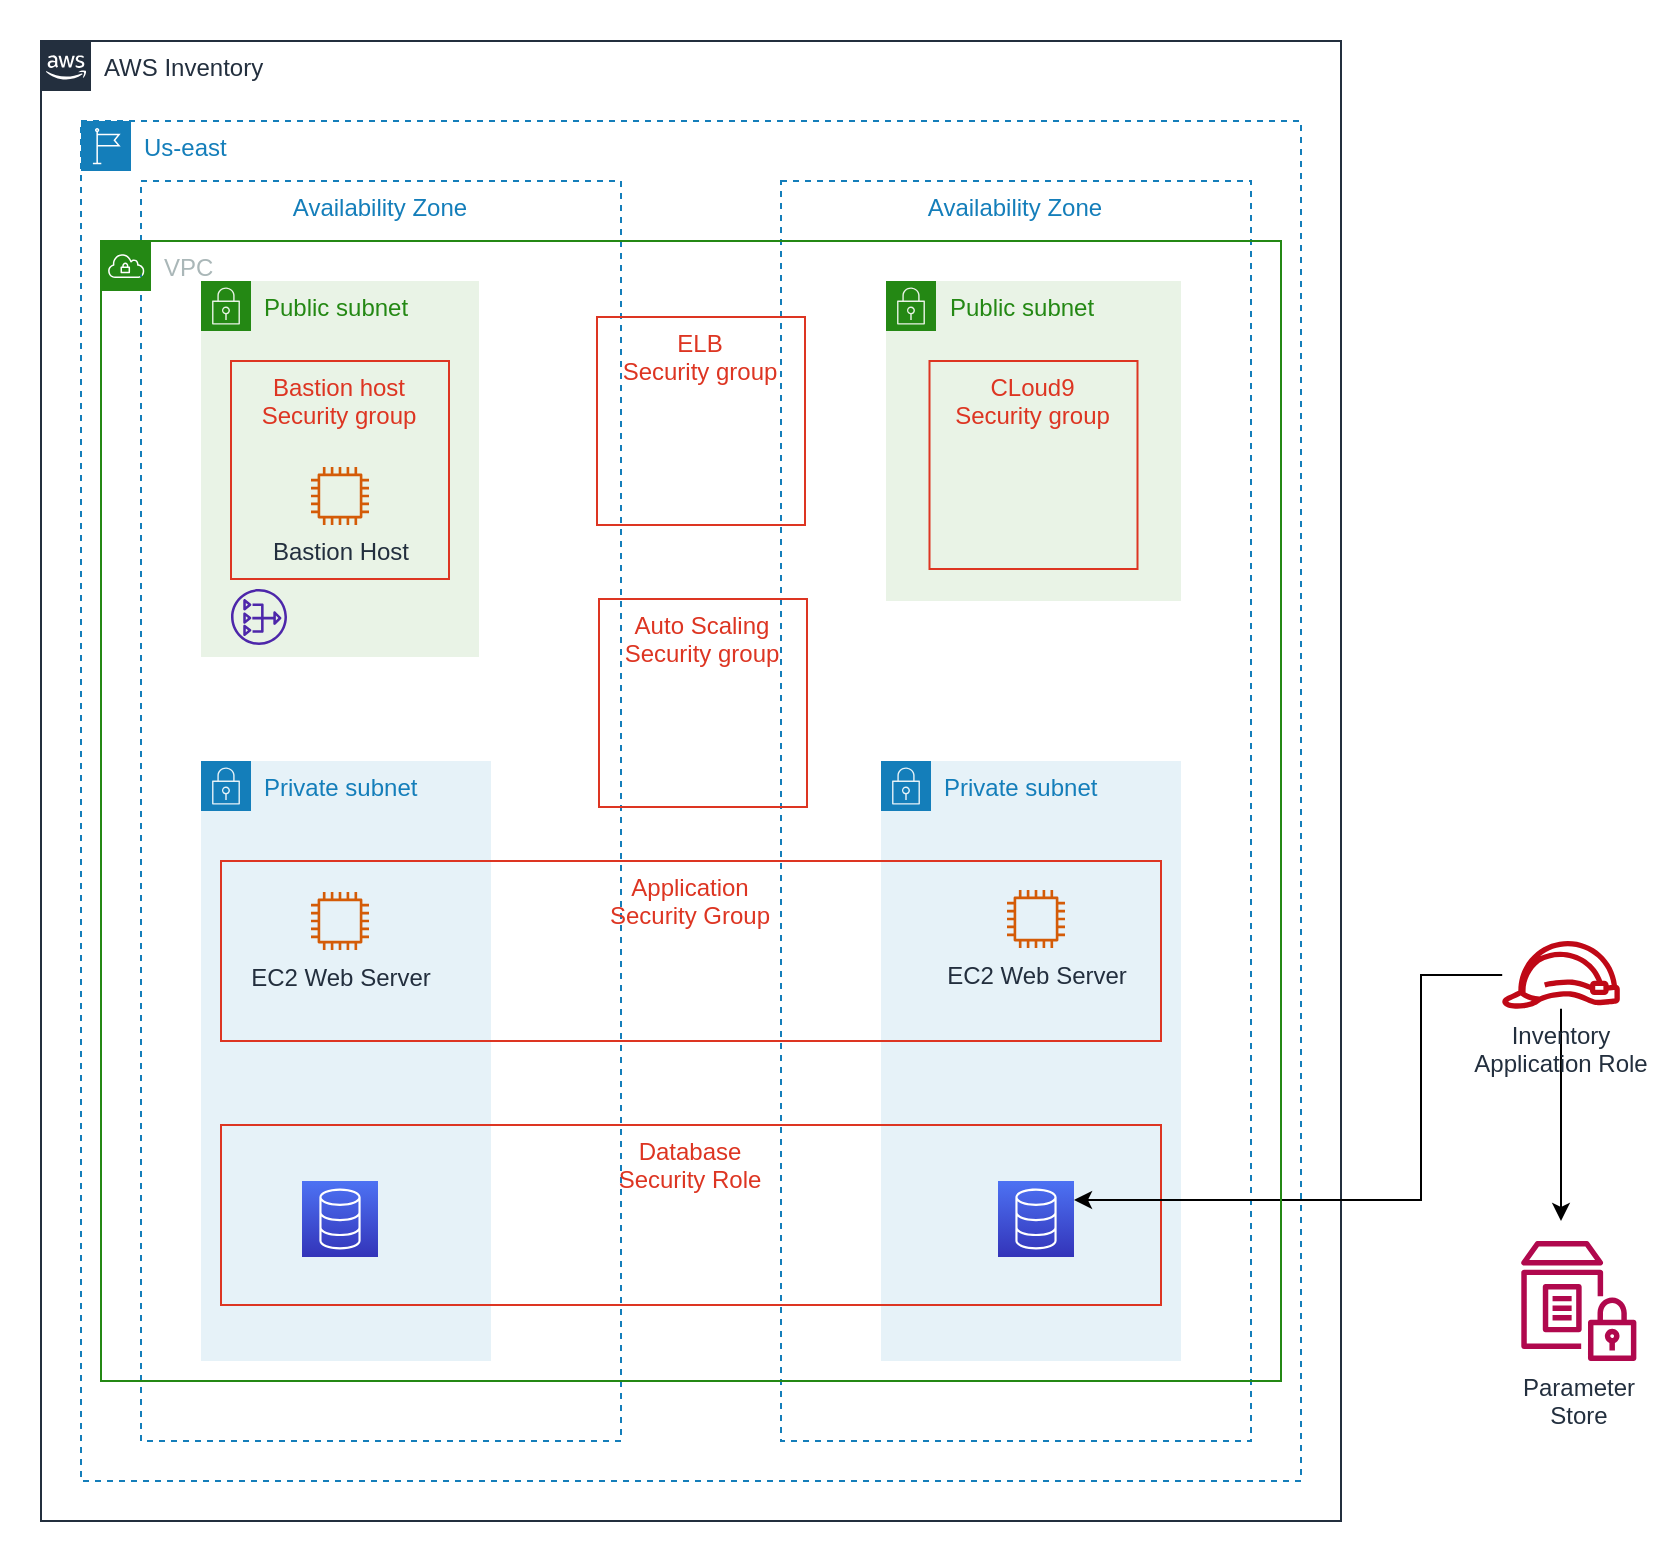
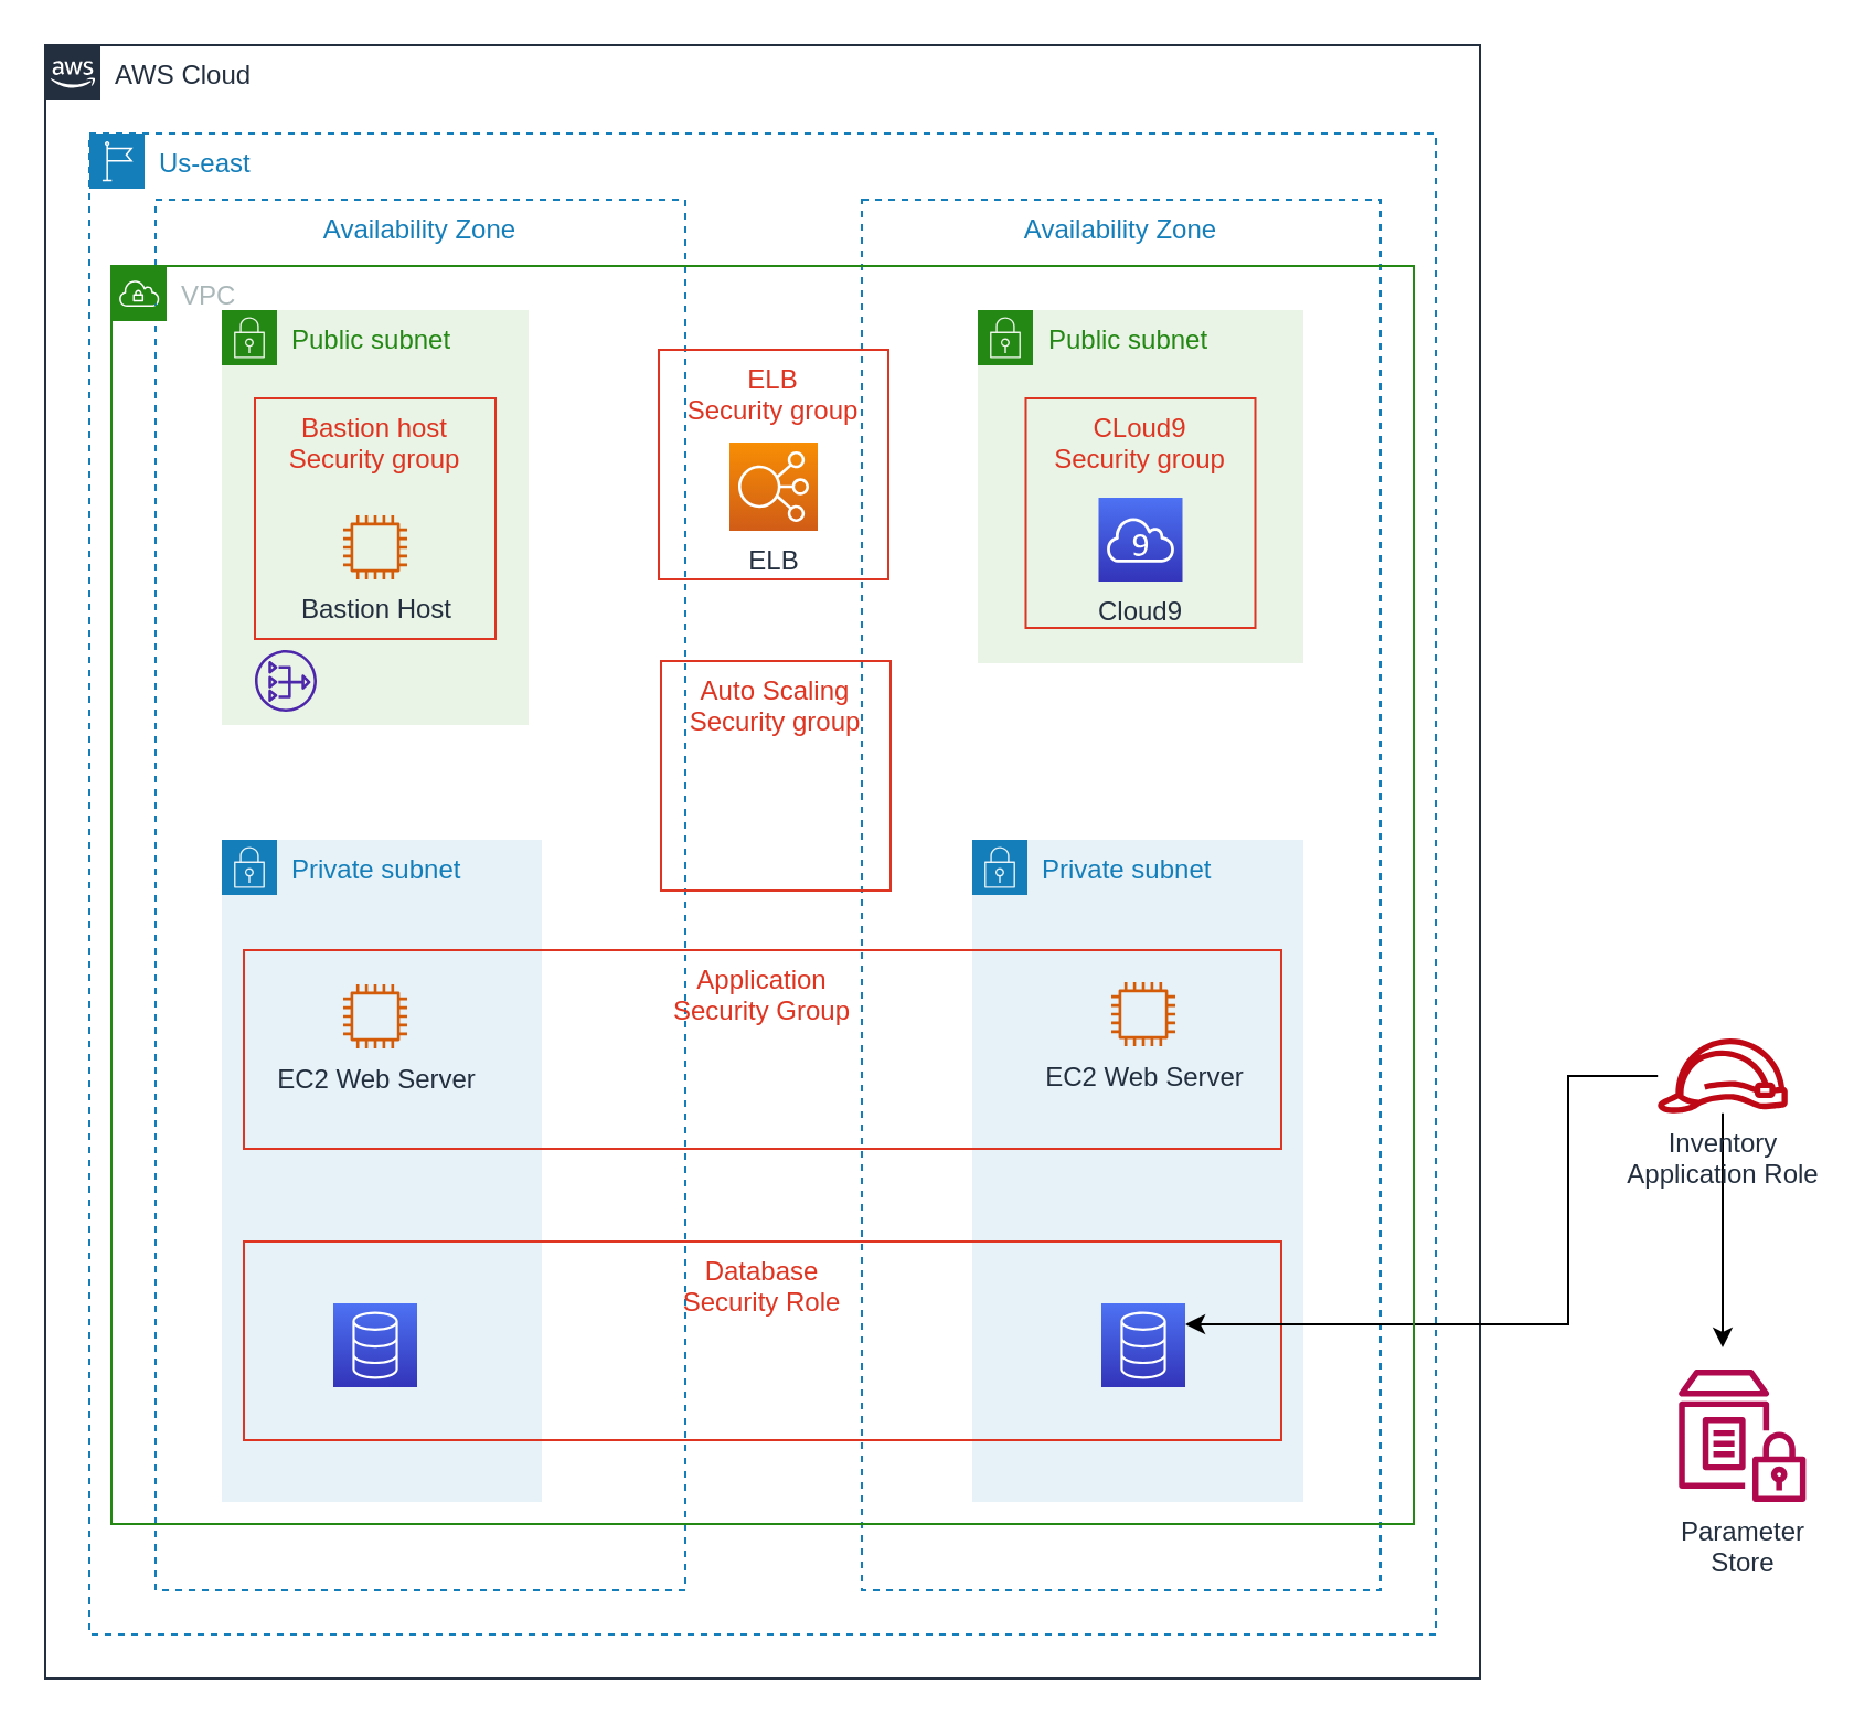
  <mxCell id="0" />
  <mxCell id="1" parent="0" />
- <mxCell id="2" value="AWS Inventory" style="points=[[0,0],[0.25,0],[0.5,0],[0.75,0],[1,0],[1,0.25],[1,0.5],[1,0.75],[1,1],[0.75,1],[0.5,1],[0.25,1],[0,1],[0,0.75],[0,0.5],[0,0.25]];outlineConnect=0;gradientColor=none;html=1;whiteSpace=wrap;fontSize=12;fontStyle=0;container=1;pointerEvents=0;collapsible=0;recursiveResize=0;shape=mxgraph.aws4.group;grIcon=mxgraph.aws4.group_aws_cloud_alt;strokeColor=#232F3E;fillColor=none;verticalAlign=top;align=left;spacingLeft=30;fontColor=#232F3E;dashed=0;" vertex="1" parent="1"><mxGeometry x="20" y="20" width="650" height="740" as="geometry" /></mxCell>
+ <mxCell id="2" value="AWS Cloud" style="points=[[0,0],[0.25,0],[0.5,0],[0.75,0],[1,0],[1,0.25],[1,0.5],[1,0.75],[1,1],[0.75,1],[0.5,1],[0.25,1],[0,1],[0,0.75],[0,0.5],[0,0.25]];outlineConnect=0;gradientColor=none;html=1;whiteSpace=wrap;fontSize=12;fontStyle=0;container=1;pointerEvents=0;collapsible=0;recursiveResize=0;shape=mxgraph.aws4.group;grIcon=mxgraph.aws4.group_aws_cloud_alt;strokeColor=#232F3E;fillColor=none;verticalAlign=top;align=left;spacingLeft=30;fontColor=#232F3E;dashed=0;" vertex="1" parent="1"><mxGeometry x="20" y="20" width="650" height="740" as="geometry" /></mxCell>
  <mxCell id="3" value="Us-east" style="points=[[0,0],[0.25,0],[0.5,0],[0.75,0],[1,0],[1,0.25],[1,0.5],[1,0.75],[1,1],[0.75,1],[0.5,1],[0.25,1],[0,1],[0,0.75],[0,0.5],[0,0.25]];outlineConnect=0;gradientColor=none;html=1;whiteSpace=wrap;fontSize=12;fontStyle=0;container=1;pointerEvents=0;collapsible=0;recursiveResize=0;shape=mxgraph.aws4.group;grIcon=mxgraph.aws4.group_region;strokeColor=#147EBA;fillColor=none;verticalAlign=top;align=left;spacingLeft=30;fontColor=#147EBA;dashed=1;" vertex="1" parent="1"><mxGeometry x="40" y="60" width="610" height="680" as="geometry" /></mxCell>
  <mxCell id="4" value="Availability Zone" style="fillColor=none;strokeColor=#147EBA;dashed=1;verticalAlign=top;fontStyle=0;fontColor=#147EBA;" vertex="1" parent="3"><mxGeometry x="350" y="30" width="235" height="630" as="geometry" /></mxCell>
  <mxCell id="5" value="Availability Zone" style="fillColor=none;strokeColor=#147EBA;dashed=1;verticalAlign=top;fontStyle=0;fontColor=#147EBA;" vertex="1" parent="3"><mxGeometry x="30" y="30" width="240" height="630" as="geometry" /></mxCell>
  <mxCell id="6" value="Public subnet" style="points=[[0,0],[0.25,0],[0.5,0],[0.75,0],[1,0],[1,0.25],[1,0.5],[1,0.75],[1,1],[0.75,1],[0.5,1],[0.25,1],[0,1],[0,0.75],[0,0.5],[0,0.25]];outlineConnect=0;gradientColor=none;html=1;whiteSpace=wrap;fontSize=12;fontStyle=0;container=1;pointerEvents=0;collapsible=0;recursiveResize=0;shape=mxgraph.aws4.group;grIcon=mxgraph.aws4.group_security_group;grStroke=0;strokeColor=#248814;fillColor=#E9F3E6;verticalAlign=top;align=left;spacingLeft=30;fontColor=#248814;dashed=0;" vertex="1" parent="3"><mxGeometry x="60" y="80" width="139" height="188" as="geometry" /></mxCell>
  <mxCell id="7" value="Bastion Host" style="sketch=0;outlineConnect=0;fontColor=#232F3E;gradientColor=none;fillColor=#D45B07;strokeColor=none;dashed=0;verticalLabelPosition=bottom;verticalAlign=top;align=center;html=1;fontSize=12;fontStyle=0;aspect=fixed;pointerEvents=1;shape=mxgraph.aws4.instance2;" vertex="1" parent="6"><mxGeometry x="55" y="93" width="29" height="29" as="geometry" /></mxCell>
  <mxCell id="8" value="Bastion host &#10;Security group" style="fillColor=none;strokeColor=#DD3522;verticalAlign=top;fontStyle=0;fontColor=#DD3522;" vertex="1" parent="6"><mxGeometry x="15" y="40" width="109" height="109" as="geometry" /></mxCell>
  <mxCell id="9" value="" style="sketch=0;outlineConnect=0;fontColor=#232F3E;gradientColor=none;fillColor=#4D27AA;strokeColor=none;dashed=0;verticalLabelPosition=bottom;verticalAlign=top;align=center;html=1;fontSize=12;fontStyle=0;aspect=fixed;pointerEvents=1;shape=mxgraph.aws4.nat_gateway;" vertex="1" parent="6"><mxGeometry x="15" y="154" width="28" height="28" as="geometry" /></mxCell>
  <mxCell id="10" value="Public subnet" style="points=[[0,0],[0.25,0],[0.5,0],[0.75,0],[1,0],[1,0.25],[1,0.5],[1,0.75],[1,1],[0.75,1],[0.5,1],[0.25,1],[0,1],[0,0.75],[0,0.5],[0,0.25]];outlineConnect=0;gradientColor=none;html=1;whiteSpace=wrap;fontSize=12;fontStyle=0;container=1;pointerEvents=0;collapsible=0;recursiveResize=0;shape=mxgraph.aws4.group;grIcon=mxgraph.aws4.group_security_group;grStroke=0;strokeColor=#248814;fillColor=#E9F3E6;verticalAlign=top;align=left;spacingLeft=30;fontColor=#248814;dashed=0;" vertex="1" parent="3"><mxGeometry x="402.5" y="80" width="147.5" height="160" as="geometry" /></mxCell>
  <mxCell id="11" value="CLoud9&#10;Security group" style="fillColor=none;strokeColor=#DD3522;verticalAlign=top;fontStyle=0;fontColor=#DD3522;" vertex="1" parent="10"><mxGeometry x="21.75" y="40" width="104" height="104" as="geometry" /></mxCell>
  <mxCell id="12" value="Private subnet" style="points=[[0,0],[0.25,0],[0.5,0],[0.75,0],[1,0],[1,0.25],[1,0.5],[1,0.75],[1,1],[0.75,1],[0.5,1],[0.25,1],[0,1],[0,0.75],[0,0.5],[0,0.25]];outlineConnect=0;gradientColor=none;html=1;whiteSpace=wrap;fontSize=12;fontStyle=0;container=1;pointerEvents=0;collapsible=0;recursiveResize=0;shape=mxgraph.aws4.group;grIcon=mxgraph.aws4.group_security_group;grStroke=0;strokeColor=#147EBA;fillColor=#E6F2F8;verticalAlign=top;align=left;spacingLeft=30;fontColor=#147EBA;dashed=0;" vertex="1" parent="3"><mxGeometry x="60" y="320" width="145" height="300" as="geometry" /></mxCell>
  <mxCell id="13" value="EC2 Web Server" style="sketch=0;outlineConnect=0;fontColor=#232F3E;gradientColor=none;fillColor=#D45B07;strokeColor=none;dashed=0;verticalLabelPosition=bottom;verticalAlign=top;align=center;html=1;fontSize=12;fontStyle=0;aspect=fixed;pointerEvents=1;shape=mxgraph.aws4.instance2;" vertex="1" parent="12"><mxGeometry x="55" y="65.5" width="29" height="29" as="geometry" /></mxCell>
  <mxCell id="14" value="" style="sketch=0;points=[[0,0,0],[0.25,0,0],[0.5,0,0],[0.75,0,0],[1,0,0],[0,1,0],[0.25,1,0],[0.5,1,0],[0.75,1,0],[1,1,0],[0,0.25,0],[0,0.5,0],[0,0.75,0],[1,0.25,0],[1,0.5,0],[1,0.75,0]];outlineConnect=0;fontColor=#232F3E;gradientColor=#4D72F3;gradientDirection=north;fillColor=#3334B9;strokeColor=#ffffff;dashed=0;verticalLabelPosition=bottom;verticalAlign=top;align=center;html=1;fontSize=12;fontStyle=0;aspect=fixed;shape=mxgraph.aws4.resourceIcon;resIcon=mxgraph.aws4.database;" vertex="1" parent="12"><mxGeometry x="50.5" y="210" width="38" height="38" as="geometry" /></mxCell>
+ <mxCell id="15" value="ELB" style="sketch=0;points=[[0,0,0],[0.25,0,0],[0.5,0,0],[0.75,0,0],[1,0,0],[0,1,0],[0.25,1,0],[0.5,1,0],[0.75,1,0],[1,1,0],[0,0.25,0],[0,0.5,0],[0,0.75,0],[1,0.25,0],[1,0.5,0],[1,0.75,0]];outlineConnect=0;fontColor=#232F3E;gradientColor=#F78E04;gradientDirection=north;fillColor=#D05C17;strokeColor=#ffffff;dashed=0;verticalLabelPosition=bottom;verticalAlign=top;align=center;html=1;fontSize=12;fontStyle=0;aspect=fixed;shape=mxgraph.aws4.resourceIcon;resIcon=mxgraph.aws4.elastic_load_balancing;" vertex="1" parent="3"><mxGeometry x="290" y="140" width="40" height="40" as="geometry" /></mxCell>
+ <mxCell id="16" value="Cloud9" style="sketch=0;points=[[0,0,0],[0.25,0,0],[0.5,0,0],[0.75,0,0],[1,0,0],[0,1,0],[0.25,1,0],[0.5,1,0],[0.75,1,0],[1,1,0],[0,0.25,0],[0,0.5,0],[0,0.75,0],[1,0.25,0],[1,0.5,0],[1,0.75,0]];outlineConnect=0;fontColor=#232F3E;gradientColor=#4D72F3;gradientDirection=north;fillColor=#3334B9;strokeColor=#ffffff;dashed=0;verticalLabelPosition=bottom;verticalAlign=top;align=center;html=1;fontSize=12;fontStyle=0;aspect=fixed;shape=mxgraph.aws4.resourceIcon;resIcon=mxgraph.aws4.cloud9;" vertex="1" parent="3"><mxGeometry x="457.25" y="165" width="38" height="38" as="geometry" /></mxCell>
  <mxCell id="17" value="Auto Scaling&#10;Security group" style="fillColor=none;strokeColor=#DD3522;verticalAlign=top;fontStyle=0;fontColor=#DD3522;" vertex="1" parent="3"><mxGeometry x="259" y="239" width="104" height="104" as="geometry" /></mxCell>
  <mxCell id="18" value="ELB&#10;Security group" style="fillColor=none;strokeColor=#DD3522;verticalAlign=top;fontStyle=0;fontColor=#DD3522;" vertex="1" parent="3"><mxGeometry x="258" y="98" width="104" height="104" as="geometry" /></mxCell>
  <mxCell id="19" value="Private subnet" style="points=[[0,0],[0.25,0],[0.5,0],[0.75,0],[1,0],[1,0.25],[1,0.5],[1,0.75],[1,1],[0.75,1],[0.5,1],[0.25,1],[0,1],[0,0.75],[0,0.5],[0,0.25]];outlineConnect=0;gradientColor=none;html=1;whiteSpace=wrap;fontSize=12;fontStyle=0;container=1;pointerEvents=0;collapsible=0;recursiveResize=0;shape=mxgraph.aws4.group;grIcon=mxgraph.aws4.group_security_group;grStroke=0;strokeColor=#147EBA;fillColor=#E6F2F8;verticalAlign=top;align=left;spacingLeft=30;fontColor=#147EBA;dashed=0;" vertex="1" parent="1"><mxGeometry x="440" y="380" width="150" height="300" as="geometry" /></mxCell>
  <mxCell id="20" value="EC2 Web Server" style="sketch=0;outlineConnect=0;fontColor=#232F3E;gradientColor=none;fillColor=#D45B07;strokeColor=none;dashed=0;verticalLabelPosition=bottom;verticalAlign=top;align=center;html=1;fontSize=12;fontStyle=0;aspect=fixed;pointerEvents=1;shape=mxgraph.aws4.instance2;" vertex="1" parent="19"><mxGeometry x="63" y="64.5" width="29" height="29" as="geometry" /></mxCell>
  <mxCell id="21" value="" style="sketch=0;points=[[0,0,0],[0.25,0,0],[0.5,0,0],[0.75,0,0],[1,0,0],[0,1,0],[0.25,1,0],[0.5,1,0],[0.75,1,0],[1,1,0],[0,0.25,0],[0,0.5,0],[0,0.75,0],[1,0.25,0],[1,0.5,0],[1,0.75,0]];outlineConnect=0;fontColor=#232F3E;gradientColor=#4D72F3;gradientDirection=north;fillColor=#3334B9;strokeColor=#ffffff;dashed=0;verticalLabelPosition=bottom;verticalAlign=top;align=center;html=1;fontSize=12;fontStyle=0;aspect=fixed;shape=mxgraph.aws4.resourceIcon;resIcon=mxgraph.aws4.database;" vertex="1" parent="19"><mxGeometry x="58.5" y="210" width="38" height="38" as="geometry" /></mxCell>
  <mxCell id="22" value="Database&#10;Security Role" style="fillColor=none;strokeColor=#DD3522;verticalAlign=top;fontStyle=0;fontColor=#DD3522;" vertex="1" parent="1"><mxGeometry x="110" y="562" width="470" height="90" as="geometry" /></mxCell>
  <mxCell id="23" value="Application &#10;Security Group" style="fillColor=none;strokeColor=#DD3522;verticalAlign=top;fontStyle=0;fontColor=#DD3522;" vertex="1" parent="1"><mxGeometry x="110" y="430" width="470" height="90" as="geometry" /></mxCell>
  <mxCell id="24" value="" style="edgeStyle=orthogonalEdgeStyle;rounded=0;orthogonalLoop=1;jettySize=auto;html=1;" edge="1" parent="1" source="26"><mxGeometry relative="1" as="geometry"><mxPoint x="780" y="610" as="targetPoint" /></mxGeometry></mxCell>
  <mxCell id="25" style="edgeStyle=orthogonalEdgeStyle;rounded=0;orthogonalLoop=1;jettySize=auto;html=1;entryX=1;entryY=0.25;entryDx=0;entryDy=0;entryPerimeter=0;" edge="1" parent="1" source="26" target="21"><mxGeometry relative="1" as="geometry"><Array as="points"><mxPoint x="710" y="487" /><mxPoint x="710" y="600" /><mxPoint x="536" y="600" /></Array></mxGeometry></mxCell>
  <mxCell id="26" value="Inventory&lt;br&gt;Application Role" style="sketch=0;outlineConnect=0;fontColor=#232F3E;gradientColor=none;fillColor=#BF0816;strokeColor=none;dashed=0;verticalLabelPosition=bottom;verticalAlign=top;align=center;html=1;fontSize=12;fontStyle=0;aspect=fixed;pointerEvents=1;shape=mxgraph.aws4.role;" vertex="1" parent="1"><mxGeometry x="750" y="470" width="60" height="33.85" as="geometry" /></mxCell>
  <mxCell id="27" value="Parameter&lt;br&gt;Store" style="sketch=0;outlineConnect=0;fontColor=#232F3E;gradientColor=none;fillColor=#B0084D;strokeColor=none;dashed=0;verticalLabelPosition=bottom;verticalAlign=top;align=center;html=1;fontSize=12;fontStyle=0;aspect=fixed;pointerEvents=1;shape=mxgraph.aws4.parameter_store;" vertex="1" parent="1"><mxGeometry x="760" y="620" width="57.69" height="60" as="geometry" /></mxCell>
  <mxCell id="28" value="VPC" style="points=[[0,0],[0.25,0],[0.5,0],[0.75,0],[1,0],[1,0.25],[1,0.5],[1,0.75],[1,1],[0.75,1],[0.5,1],[0.25,1],[0,1],[0,0.75],[0,0.5],[0,0.25]];outlineConnect=0;gradientColor=none;html=1;whiteSpace=wrap;fontSize=12;fontStyle=0;container=1;pointerEvents=0;collapsible=0;recursiveResize=0;shape=mxgraph.aws4.group;grIcon=mxgraph.aws4.group_vpc;strokeColor=#248814;fillColor=none;verticalAlign=top;align=left;spacingLeft=30;fontColor=#AAB7B8;dashed=0;" vertex="1" parent="1"><mxGeometry x="50" y="120" width="590" height="570" as="geometry" /></mxCell>
